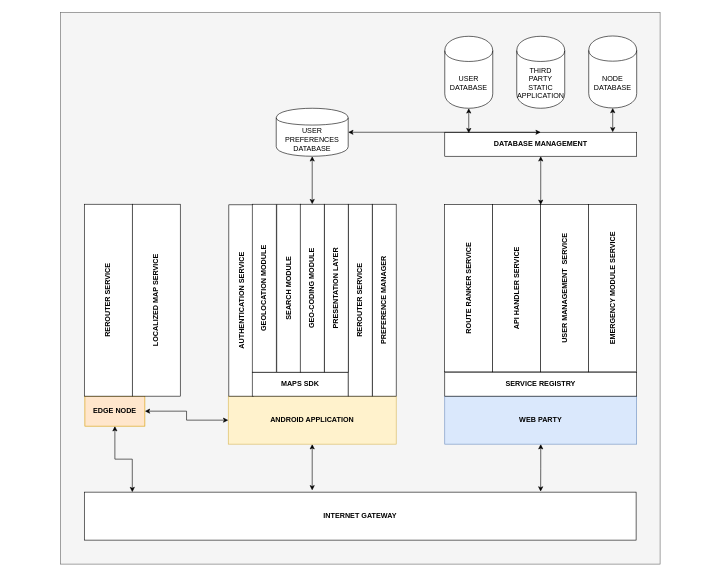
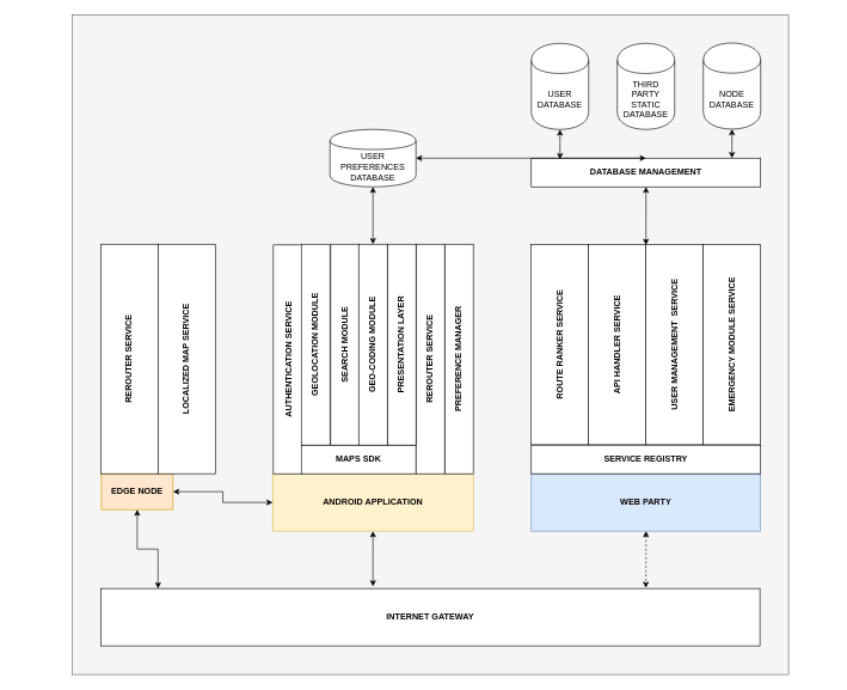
  <mxCell id="0" />
  <mxCell id="1" parent="0" />
  <mxCell id="2" value="" style="rounded=0;whiteSpace=wrap;html=1;fillColor=#f5f5f5;strokeColor=#666666;fontColor=#333333;" vertex="1" parent="1"><mxGeometry x="100" y="20" width="1000" height="920" as="geometry" /></mxCell>
  <mxCell id="3" value="&lt;b&gt;INTERNET GATEWAY&lt;/b&gt;" style="rounded=0;whiteSpace=wrap;html=1;" vertex="1" parent="1"><mxGeometry x="140" y="820" width="920" height="80" as="geometry" /></mxCell>
- <mxCell id="4" style="edgeStyle=orthogonalEdgeStyle;rounded=0;orthogonalLoop=1;jettySize=auto;html=1;exitX=0.5;exitY=1;exitDx=0;exitDy=0;entryX=0.827;entryY=-0.012;entryDx=0;entryDy=0;entryPerimeter=0;startArrow=classic;startFill=1;" edge="1" parent="1" source="5" target="3"><mxGeometry relative="1" as="geometry" /></mxCell>
+ <mxCell id="4" style="edgeStyle=orthogonalEdgeStyle;rounded=0;orthogonalLoop=1;jettySize=auto;html=1;exitX=0.5;exitY=1;exitDx=0;exitDy=0;entryX=0.827;entryY=-0.012;entryDx=0;entryDy=0;entryPerimeter=0;startArrow=classic;startFill=1;dashed=1;" edge="1" parent="1" source="5" target="3"><mxGeometry relative="1" as="geometry" /></mxCell>
  <mxCell id="5" value="&lt;b&gt;WEB PARTY&lt;/b&gt;" style="rounded=0;whiteSpace=wrap;html=1;fillColor=#dae8fc;strokeColor=#6c8ebf;" vertex="1" parent="1"><mxGeometry x="741" y="660" width="320" height="80" as="geometry" /></mxCell>
  <mxCell id="6" value="&lt;b&gt;SERVICE REGISTRY&lt;br&gt;&lt;/b&gt;" style="rounded=0;whiteSpace=wrap;html=1;rotation=0;" vertex="1" parent="1"><mxGeometry x="741" y="620" width="320" height="40" as="geometry" /></mxCell>
  <mxCell id="7" value="&lt;b&gt;ROUTE RANKER SERVICE&lt;br&gt;&lt;/b&gt;" style="rounded=0;whiteSpace=wrap;html=1;rotation=-90;" vertex="1" parent="1"><mxGeometry x="641" y="440" width="279" height="80" as="geometry" /></mxCell>
  <mxCell id="8" value="&lt;b&gt;API HANDLER SERVICE&lt;br&gt;&lt;/b&gt;" style="rounded=0;whiteSpace=wrap;html=1;rotation=-90;" vertex="1" parent="1"><mxGeometry x="721" y="440" width="279" height="80" as="geometry" /></mxCell>
  <mxCell id="9" value="&lt;b&gt;USER MANAGEMENT&amp;nbsp; SERVICE&lt;br&gt;&lt;/b&gt;" style="rounded=0;whiteSpace=wrap;html=1;rotation=-90;" vertex="1" parent="1"><mxGeometry x="801" y="440" width="279" height="80" as="geometry" /></mxCell>
  <mxCell id="10" value="&lt;b&gt;EMERGENCY MODULE SERVICE&lt;br&gt;&lt;/b&gt;" style="rounded=0;whiteSpace=wrap;html=1;rotation=-90;" vertex="1" parent="1"><mxGeometry x="881" y="440" width="279" height="80" as="geometry" /></mxCell>
  <mxCell id="11" style="edgeStyle=orthogonalEdgeStyle;rounded=0;orthogonalLoop=1;jettySize=auto;html=1;exitX=0.5;exitY=1;exitDx=0;exitDy=0;entryX=0.413;entryY=-0.037;entryDx=0;entryDy=0;entryPerimeter=0;startArrow=classic;startFill=1;" edge="1" parent="1" source="12" target="3"><mxGeometry relative="1" as="geometry" /></mxCell>
  <mxCell id="12" value="&lt;b&gt;ANDROID APPLICATION&lt;/b&gt;" style="rounded=0;whiteSpace=wrap;html=1;fillColor=#fff2cc;strokeColor=#d6b656;" vertex="1" parent="1"><mxGeometry x="380" y="660" width="280" height="80" as="geometry" /></mxCell>
  <mxCell id="13" value="&lt;b&gt;AUTHENTICATION SERVICE&lt;/b&gt;" style="rounded=0;whiteSpace=wrap;html=1;rotation=-90;" vertex="1" parent="1"><mxGeometry x="242" y="480" width="319" height="41" as="geometry" /></mxCell>
  <mxCell id="14" value="&lt;b&gt;MAPS SDK&lt;/b&gt;" style="rounded=0;whiteSpace=wrap;html=1;" vertex="1" parent="1"><mxGeometry x="420" y="620" width="160" height="40" as="geometry" /></mxCell>
  <mxCell id="15" value="&lt;b&gt;PREFERENCE MANAGER&lt;/b&gt;" style="rounded=0;whiteSpace=wrap;html=1;rotation=-90;" vertex="1" parent="1"><mxGeometry x="480" y="480" width="320" height="40" as="geometry" /></mxCell>
  <mxCell id="16" style="edgeStyle=orthogonalEdgeStyle;rounded=0;orthogonalLoop=1;jettySize=auto;html=1;exitX=0.5;exitY=1;exitDx=0;exitDy=0;entryX=0.998;entryY=1.006;entryDx=0;entryDy=0;entryPerimeter=0;startArrow=classic;startFill=1;" edge="1" parent="1" source="17" target="8"><mxGeometry relative="1" as="geometry" /></mxCell>
  <mxCell id="17" value="&lt;b&gt;DATABASE MANAGEMENT&lt;br&gt;&lt;/b&gt;" style="rounded=0;whiteSpace=wrap;html=1;rotation=0;" vertex="1" parent="1"><mxGeometry x="741" y="220" width="320" height="40" as="geometry" /></mxCell>
  <mxCell id="18" style="edgeStyle=orthogonalEdgeStyle;rounded=0;orthogonalLoop=1;jettySize=auto;html=1;exitX=0.5;exitY=1;exitDx=0;exitDy=0;entryX=1;entryY=0.5;entryDx=0;entryDy=0;startArrow=classic;startFill=1;" edge="1" parent="1" source="19" target="30"><mxGeometry relative="1" as="geometry" /></mxCell>
  <mxCell id="19" value="USER PREFERENCES&lt;br&gt;DATABASE&lt;br&gt;" style="shape=cylinder;whiteSpace=wrap;html=1;boundedLbl=1;backgroundOutline=1;" vertex="1" parent="1"><mxGeometry x="460" y="180" width="120" height="80" as="geometry" /></mxCell>
  <mxCell id="20" value="USER DATABASE&lt;br&gt;" style="shape=cylinder;whiteSpace=wrap;html=1;boundedLbl=1;backgroundOutline=1;" vertex="1" parent="1"><mxGeometry x="741" width="80" height="120" as="geometry" y="60" /></mxCell>
- <mxCell id="21" value="THIRD PARTY STATIC APPLICATION" style="shape=cylinder;whiteSpace=wrap;html=1;boundedLbl=1;backgroundOutline=1;" vertex="1" parent="1"><mxGeometry x="861" width="80" height="120" as="geometry" y="60" /></mxCell>
+ <mxCell id="21" value="THIRD PARTY STATIC DATABASE" style="shape=cylinder;whiteSpace=wrap;html=1;boundedLbl=1;backgroundOutline=1;" vertex="1" parent="1"><mxGeometry x="861" width="80" height="120" as="geometry" y="60" /></mxCell>
  <mxCell id="22" style="edgeStyle=orthogonalEdgeStyle;rounded=0;orthogonalLoop=1;jettySize=auto;html=1;exitX=0.5;exitY=1;exitDx=0;exitDy=0;entryX=0.875;entryY=0;entryDx=0;entryDy=0;entryPerimeter=0;startArrow=classic;startFill=1;" edge="1" parent="1" source="23" target="17"><mxGeometry relative="1" as="geometry" /></mxCell>
  <mxCell id="23" value="NODE DATABASE&lt;br&gt;" style="shape=cylinder;whiteSpace=wrap;html=1;boundedLbl=1;backgroundOutline=1;" vertex="1" parent="1"><mxGeometry x="981" y="59.5" width="80" height="120" as="geometry" /></mxCell>
  <mxCell id="24" value="" style="endArrow=classic;startArrow=classic;html=1;entryX=0.5;entryY=1;entryDx=0;entryDy=0;exitX=0.125;exitY=0.04;exitDx=0;exitDy=0;exitPerimeter=0;" edge="1" parent="1" source="17" target="20"><mxGeometry width="50" height="50" relative="1" as="geometry"><mxPoint x="611" y="230" as="sourcePoint" /><mxPoint x="661" y="180" as="targetPoint" /></mxGeometry></mxCell>
  <mxCell id="25" value="" style="endArrow=classic;startArrow=classic;html=1;exitX=0.5;exitY=0;exitDx=0;exitDy=0;" edge="1" parent="1" source="17" target="19"><mxGeometry width="50" height="50" relative="1" as="geometry"><mxPoint x="791" y="232" as="sourcePoint" /><mxPoint x="791" y="190" as="targetPoint" /></mxGeometry></mxCell>
  <mxCell id="26" value="&lt;b&gt;REROUTER SERVICE&lt;/b&gt;" style="rounded=0;whiteSpace=wrap;html=1;rotation=-90;" vertex="1" parent="1"><mxGeometry x="440" y="480" width="320" height="40" as="geometry" /></mxCell>
  <mxCell id="27" value="&lt;b&gt;PRESENTATION LAYER&lt;/b&gt;" style="rounded=0;whiteSpace=wrap;html=1;rotation=-90;" vertex="1" parent="1"><mxGeometry x="420" y="460" width="280" height="40" as="geometry" /></mxCell>
  <mxCell id="28" value="&lt;b&gt;SEARCH MODULE&lt;/b&gt;" style="rounded=0;whiteSpace=wrap;html=1;rotation=-90;" vertex="1" parent="1"><mxGeometry x="341" y="460" width="280" height="40" as="geometry" /></mxCell>
  <mxCell id="29" value="&lt;b&gt;GEOLOCATION MODULE&lt;/b&gt;" style="rounded=0;whiteSpace=wrap;html=1;rotation=-90;" vertex="1" parent="1"><mxGeometry x="300" y="460" width="280" height="40" as="geometry" /></mxCell>
  <mxCell id="30" value="&lt;b&gt;GEO-CODING MODULE&lt;/b&gt;" style="rounded=0;whiteSpace=wrap;html=1;rotation=-90;" vertex="1" parent="1"><mxGeometry x="380" y="460" width="280" height="40" as="geometry" /></mxCell>
  <mxCell id="31" style="edgeStyle=orthogonalEdgeStyle;rounded=0;orthogonalLoop=1;jettySize=auto;html=1;exitX=0.5;exitY=1;exitDx=0;exitDy=0;entryX=0.087;entryY=0;entryDx=0;entryDy=0;entryPerimeter=0;startArrow=classic;startFill=1;" edge="1" parent="1" source="33" target="3"><mxGeometry relative="1" as="geometry" /></mxCell>
  <mxCell id="32" style="edgeStyle=orthogonalEdgeStyle;rounded=0;orthogonalLoop=1;jettySize=auto;html=1;exitX=1;exitY=0.5;exitDx=0;exitDy=0;entryX=0;entryY=0.5;entryDx=0;entryDy=0;startArrow=classic;startFill=1;" edge="1" parent="1" source="33" target="12"><mxGeometry relative="1" as="geometry" /></mxCell>
  <mxCell id="33" value="&lt;b&gt;EDGE NODE&lt;/b&gt;" style="rounded=0;whiteSpace=wrap;html=1;fillColor=#ffe6cc;strokeColor=#d79b00;" vertex="1" parent="1"><mxGeometry x="141" y="660" width="100" height="50" as="geometry" /></mxCell>
  <mxCell id="34" value="&lt;b&gt;REROUTER SERVICE&lt;br&gt;&lt;/b&gt;" style="rounded=0;whiteSpace=wrap;html=1;rotation=-90;" vertex="1" parent="1"><mxGeometry x="20" y="460" width="320" height="80" as="geometry" /></mxCell>
  <mxCell id="35" value="&lt;b&gt;LOCALIZED MAP SERVICE&lt;br&gt;&lt;/b&gt;" style="rounded=0;whiteSpace=wrap;html=1;rotation=-90;" vertex="1" parent="1"><mxGeometry x="100" y="460" width="320" height="80" as="geometry" /></mxCell>
